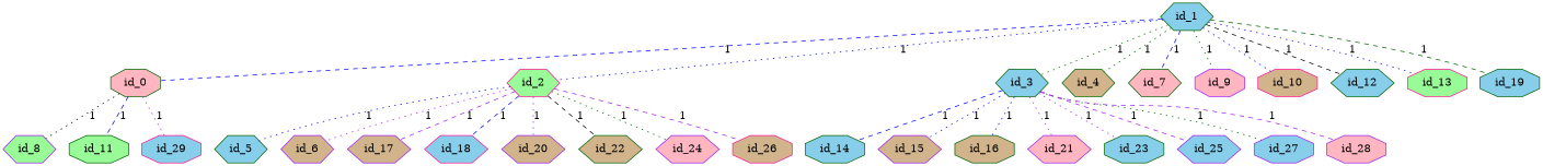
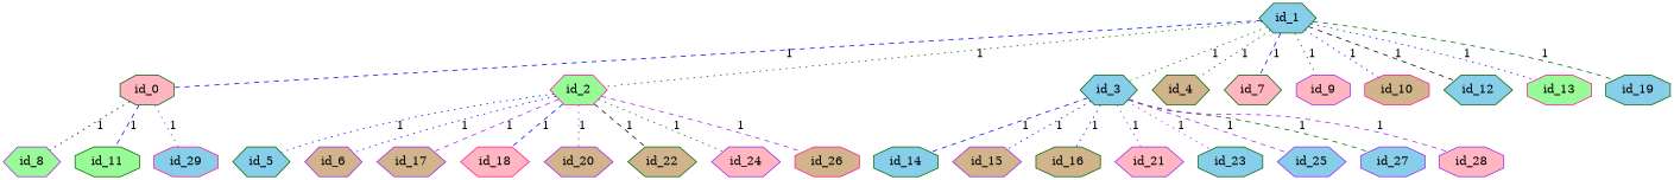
  graph {
    node [color=darkgreen fillcolor=skyblue shape=hexagon style=filled]
    edge [color=blue style=dotted]
    id_0 [fillcolor=lightpink shape=octagon]
    id_8 [color=purple fillcolor=palegreen]
    id_11 [fillcolor=palegreen shape=octagon]
    id_29 [color=deeppink shape=octagon]
    id_1
    id_2 [color=deeppink fillcolor=palegreen]
    id_3
    id_4 [fillcolor=tan]
    id_7 [fillcolor=lightpink]
    id_9 [color=purple fillcolor=lightpink shape=octagon]
    id_10 [color=deeppink fillcolor=tan shape=octagon]
    id_12
    id_13 [color=deeppink fillcolor=palegreen shape=octagon]
    id_19 [shape=octagon]
    id_5
    id_6 [color=purple fillcolor=tan]
    id_17 [color=purple fillcolor=tan]
-   id_18 [color=deeppink]
+   id_18 [color=deeppink fillcolor=lightpink]
    id_20 [color=purple fillcolor=tan]
    id_22 [fillcolor=tan]
    id_24 [color=purple fillcolor=lightpink]
    id_26 [color=deeppink fillcolor=tan shape=octagon]
    id_14 [shape=octagon]
    id_15 [color=purple fillcolor=tan]
    id_16 [fillcolor=tan shape=octagon]
    id_21 [color=purple fillcolor=lightpink]
    id_23 [shape=octagon]
    id_25 [color=purple]
    id_27 [color=purple shape=octagon]
    id_28 [color=purple fillcolor=lightpink shape=octagon]
    id_0 -- id_8 [color=black label=1]
    id_0 -- id_11 [label=1 style=dashed]
    id_0 -- id_29 [color=purple label=1]
    id_1 -- id_0 [label=1 style=dashed]
-   id_1 -- id_2 [label=1]
+   id_1 -- id_2 [color=darkgreen label=1]
    id_1 -- id_3 [color=darkgreen label=1]
    id_1 -- id_4 [color=darkgreen label=1]
    id_1 -- id_7 [label=1 style=dashed]
    id_1 -- id_9 [color=darkgreen label=1]
    id_1 -- id_10 [label=1]
    id_1 -- id_12 [color=black label=1 style=dashed]
    id_1 -- id_13 [label=1]
    id_1 -- id_19 [color=darkgreen label=1 style=dashed]
    id_2 -- id_5 [label=1]
-   id_2 -- id_6 [color=purple label=1]
+   id_2 -- id_6 [label=1]
    id_2 -- id_17 [color=purple label=1 style=dashed]
    id_2 -- id_18 [label=1 style=dashed]
    id_2 -- id_20 [color=purple label=1]
    id_2 -- id_22 [color=black label=1 style=dashed]
    id_2 -- id_24 [color=darkgreen label=1]
    id_2 -- id_26 [color=purple label=1 style=dashed]
    id_3 -- id_14 [label=1 style=dashed]
    id_3 -- id_15 [label=1]
    id_3 -- id_16 [label=1]
    id_3 -- id_21 [color=purple label=1]
    id_3 -- id_23 [color=purple label=1]
    id_3 -- id_25 [color=purple label=1 style=dashed]
-   id_3 -- id_27 [color=darkgreen label=1]
+   id_3 -- id_27 [color=darkgreen label=1 style=dashed]
    id_3 -- id_28 [color=purple label=1 style=dashed]
  }
